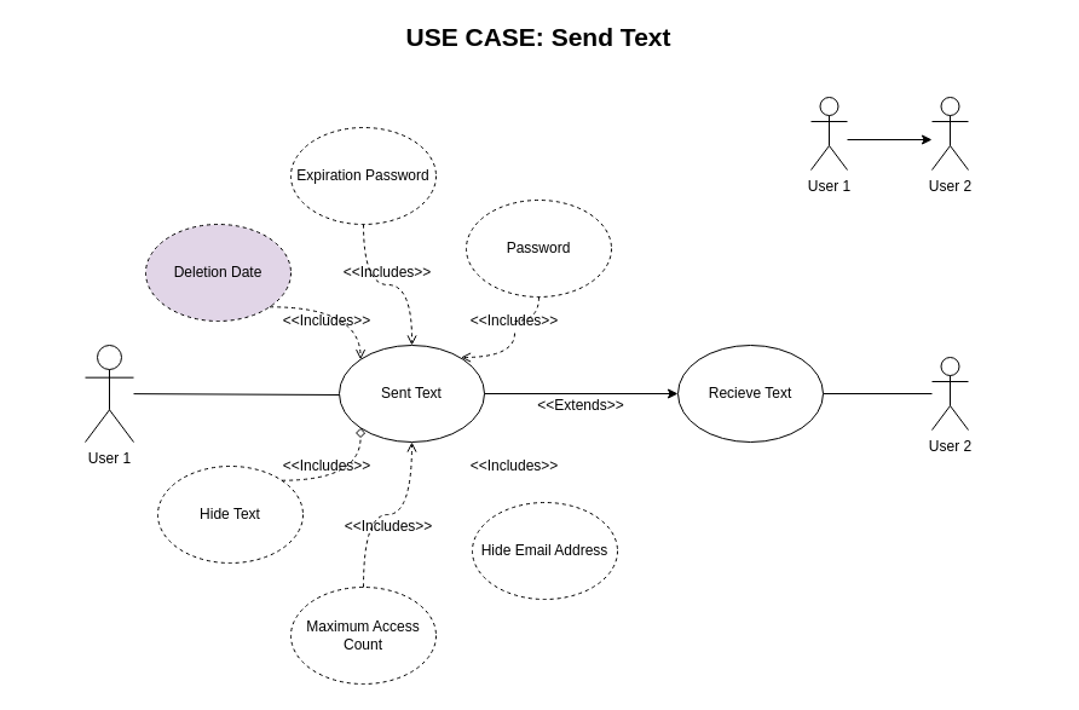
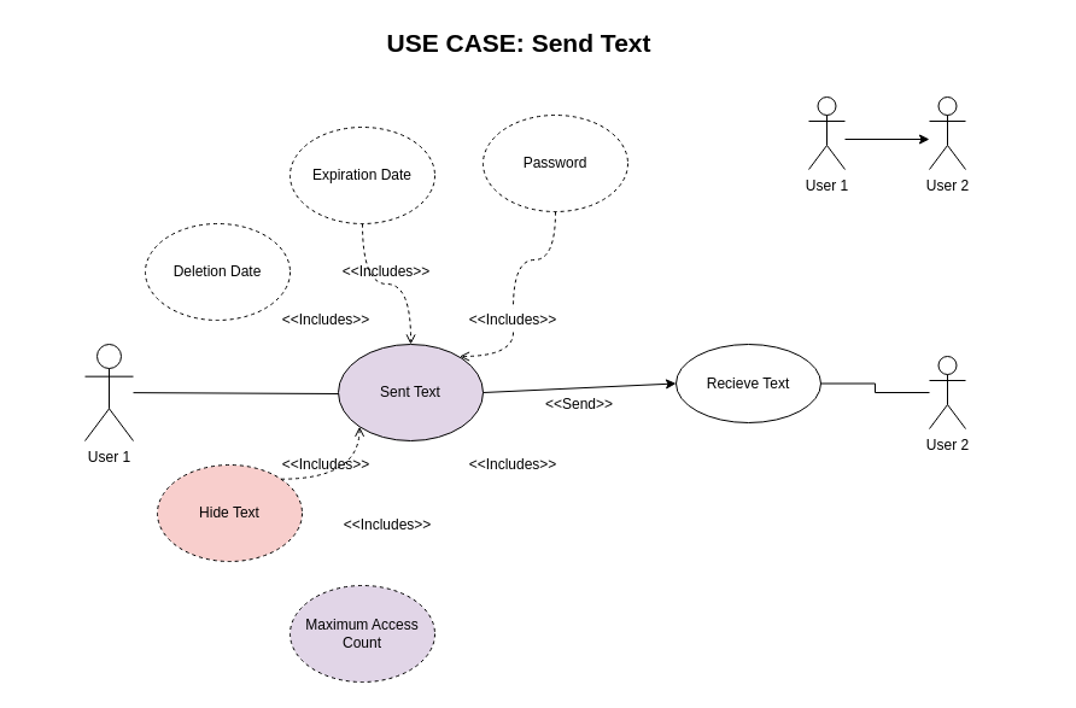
  <mxCell id="0" />
  <mxCell id="1" parent="0" />
  <mxCell id="2" style="edgeStyle=orthogonalEdgeStyle;rounded=0;orthogonalLoop=1;jettySize=auto;html=1;" parent="1" edge="1"><mxGeometry relative="1" as="geometry"><mxPoint x="700" y="115" as="sourcePoint" /><mxPoint x="770" y="115" as="targetPoint" /></mxGeometry></mxCell>
  <mxCell id="3" value="User 1" style="shape=umlActor;verticalLabelPosition=bottom;verticalAlign=top;html=1;outlineConnect=0;" parent="1" vertex="1"><mxGeometry x="670" y="80" width="30" height="60" as="geometry" /></mxCell>
  <mxCell id="4" value="User 2" style="shape=umlActor;verticalLabelPosition=bottom;verticalAlign=top;html=1;outlineConnect=0;" parent="1" vertex="1"><mxGeometry x="770" y="80" width="30" height="60" as="geometry" /></mxCell>
  <mxCell id="5" value="User 1" style="shape=umlActor;verticalLabelPosition=bottom;verticalAlign=top;html=1;outlineConnect=0;" parent="1" vertex="1"><mxGeometry x="70" y="285" width="40" height="80" as="geometry" /></mxCell>
- <mxCell id="6" value="Sent Text" style="ellipse;whiteSpace=wrap;html=1;" parent="1" vertex="1"><mxGeometry x="280" y="285" width="120" height="80" as="geometry" /></mxCell>
+ <mxCell id="6" value="Sent Text" style="ellipse;whiteSpace=wrap;html=1;fillColor=#e1d5e7;" parent="1" vertex="1"><mxGeometry x="280" y="285" width="120" height="80" as="geometry" /></mxCell>
  <mxCell id="7" value="" style="endArrow=none;html=1;" parent="1" source="5" edge="1"><mxGeometry width="50" height="50" relative="1" as="geometry"><mxPoint x="340" y="385" as="sourcePoint" /><mxPoint x="280" y="326" as="targetPoint" /></mxGeometry></mxCell>
- <mxCell id="8" value="Hide Text" style="ellipse;whiteSpace=wrap;html=1;dashed=1;" parent="1" vertex="1"><mxGeometry x="130" y="385" width="120" height="80" as="geometry" /></mxCell>
+ <mxCell id="8" value="Hide Text" style="ellipse;whiteSpace=wrap;html=1;dashed=1;fillColor=#f8cecc;" parent="1" vertex="1"><mxGeometry x="130" y="385" width="120" height="80" as="geometry" /></mxCell>
  <mxCell id="9" style="edgeStyle=orthogonalEdgeStyle;rounded=0;orthogonalLoop=1;jettySize=auto;html=1;entryX=1;entryY=0.5;entryDx=0;entryDy=0;endArrow=none;endFill=0;" parent="1" source="10" target="18" edge="1"><mxGeometry relative="1" as="geometry" /></mxCell>
  <mxCell id="10" value="User 2" style="shape=umlActor;verticalLabelPosition=bottom;verticalAlign=top;html=1;outlineConnect=0;" parent="1" vertex="1"><mxGeometry x="770" y="295" width="30" height="60" as="geometry" /></mxCell>
- <mxCell id="11" value="Deletion Date" style="ellipse;whiteSpace=wrap;html=1;dashed=1;fillColor=#e1d5e7;" parent="1" vertex="1"><mxGeometry x="120" y="185" width="120" height="80" as="geometry" /></mxCell>
- <mxCell id="12" style="edgeStyle=orthogonalEdgeStyle;rounded=1;orthogonalLoop=1;jettySize=auto;html=1;dashed=1;strokeWidth=1;endFill=0;endArrow=open;curved=1;exitX=1;exitY=1;exitDx=0;exitDy=0;entryX=0;entryY=0;entryDx=0;entryDy=0;" parent="1" source="11" target="6" edge="1"><mxGeometry relative="1" as="geometry"><mxPoint x="300" y="275" as="sourcePoint" /><mxPoint x="300" y="235" as="targetPoint" /></mxGeometry></mxCell>
- <mxCell id="13" style="edgeStyle=orthogonalEdgeStyle;rounded=1;orthogonalLoop=1;jettySize=auto;html=1;entryX=0;entryY=1;entryDx=0;entryDy=0;dashed=1;strokeWidth=1;endFill=0;endArrow=diamond;curved=1;exitX=1;exitY=0;exitDx=0;exitDy=0;" parent="1" source="8" target="6" edge="1"><mxGeometry relative="1" as="geometry"><mxPoint x="310" y="515" as="sourcePoint" /><mxPoint x="450" y="425" as="targetPoint" /></mxGeometry></mxCell>
- <mxCell id="14" value="Expiration Password" style="ellipse;whiteSpace=wrap;html=1;dashed=1;" parent="1" vertex="1"><mxGeometry x="240" y="105" width="120" height="80" as="geometry" /></mxCell>
- <mxCell id="15" value="Maximum Access Count" style="ellipse;whiteSpace=wrap;html=1;dashed=1;" parent="1" vertex="1"><mxGeometry x="240" y="485" width="120" height="80" as="geometry" /></mxCell>
- <mxCell id="16" style="edgeStyle=orthogonalEdgeStyle;rounded=1;orthogonalLoop=1;jettySize=auto;html=1;entryX=0.5;entryY=1;entryDx=0;entryDy=0;dashed=1;strokeWidth=1;endFill=0;endArrow=open;curved=1;exitX=0.5;exitY=0;exitDx=0;exitDy=0;" parent="1" source="15" target="6" edge="1"><mxGeometry relative="1" as="geometry"><mxPoint x="307.416" y="458.436" as="sourcePoint" /><mxPoint x="372.564" y="415.004" as="targetPoint" /></mxGeometry></mxCell>
+ <mxCell id="11" value="Deletion Date" style="ellipse;whiteSpace=wrap;html=1;dashed=1;" parent="1" vertex="1"><mxGeometry x="120" y="185" width="120" height="80" as="geometry" /></mxCell>
+ <mxCell id="13" style="edgeStyle=orthogonalEdgeStyle;rounded=1;orthogonalLoop=1;jettySize=auto;html=1;entryX=0;entryY=1;entryDx=0;entryDy=0;dashed=1;strokeWidth=1;endFill=0;endArrow=open;curved=1;exitX=1;exitY=0;exitDx=0;exitDy=0;" parent="1" source="8" target="6" edge="1"><mxGeometry relative="1" as="geometry"><mxPoint x="310" y="515" as="sourcePoint" /><mxPoint x="450" y="425" as="targetPoint" /></mxGeometry></mxCell>
+ <mxCell id="14" value="Expiration Date" style="ellipse;whiteSpace=wrap;html=1;dashed=1;" parent="1" vertex="1"><mxGeometry x="240" y="105" width="120" height="80" as="geometry" /></mxCell>
+ <mxCell id="15" value="Maximum Access Count" style="ellipse;whiteSpace=wrap;html=1;dashed=1;fillColor=#e1d5e7;" parent="1" vertex="1"><mxGeometry x="240" y="485" width="120" height="80" as="geometry" /></mxCell>
  <mxCell id="17" style="edgeStyle=orthogonalEdgeStyle;rounded=1;orthogonalLoop=1;jettySize=auto;html=1;dashed=1;strokeWidth=1;endFill=0;endArrow=open;curved=1;exitX=0.5;exitY=1;exitDx=0;exitDy=0;" parent="1" source="14" edge="1"><mxGeometry relative="1" as="geometry"><mxPoint x="302" y="215" as="sourcePoint" /><mxPoint x="340" y="285" as="targetPoint" /></mxGeometry></mxCell>
- <mxCell id="18" value="Recieve Text" style="ellipse;whiteSpace=wrap;html=1;" parent="1" vertex="1"><mxGeometry x="560" y="285" width="120" height="80" as="geometry" /></mxCell>
+ <mxCell id="18" value="Recieve Text" style="ellipse;whiteSpace=wrap;html=1;" parent="1" vertex="1"><mxGeometry x="560" y="285" width="120" height="65" as="geometry" /></mxCell>
  <mxCell id="19" value="" style="endArrow=classic;html=1;exitX=1;exitY=0.5;exitDx=0;exitDy=0;entryX=0;entryY=0.5;entryDx=0;entryDy=0;endFill=1;dashed=0;" parent="1" source="6" target="18" edge="1"><mxGeometry width="50" height="50" relative="1" as="geometry"><mxPoint x="430" y="385" as="sourcePoint" /><mxPoint x="480" y="335" as="targetPoint" /></mxGeometry></mxCell>
  <mxCell id="20" value="&amp;lt;&amp;lt;Includes&amp;gt;&amp;gt;" style="text;html=1;strokeColor=none;fillColor=none;align=center;verticalAlign=middle;whiteSpace=wrap;rounded=0;" parent="1" vertex="1"><mxGeometry x="280" y="215" width="80" height="20" as="geometry" /></mxCell>
  <mxCell id="21" value="&amp;lt;&amp;lt;Includes&amp;gt;&amp;gt;" style="text;html=1;strokeColor=none;fillColor=none;align=center;verticalAlign=middle;whiteSpace=wrap;rounded=0;" parent="1" vertex="1"><mxGeometry x="281" y="425" width="80" height="20" as="geometry" /></mxCell>
  <mxCell id="22" value="&amp;lt;&amp;lt;Includes&amp;gt;&amp;gt;" style="text;html=1;strokeColor=none;fillColor=none;align=center;verticalAlign=middle;whiteSpace=wrap;rounded=0;" parent="1" vertex="1"><mxGeometry x="230" y="255" width="80" height="20" as="geometry" /></mxCell>
  <mxCell id="23" value="&amp;lt;&amp;lt;Includes&amp;gt;&amp;gt;" style="text;html=1;strokeColor=none;fillColor=none;align=center;verticalAlign=middle;whiteSpace=wrap;rounded=0;" parent="1" vertex="1"><mxGeometry x="230" y="375" width="80" height="20" as="geometry" /></mxCell>
- <mxCell id="24" value="Password" style="ellipse;whiteSpace=wrap;html=1;dashed=1;" parent="1" vertex="1"><mxGeometry x="385" y="165" width="120" height="80" as="geometry" /></mxCell>
- <mxCell id="25" value="Hide Email Address" style="ellipse;whiteSpace=wrap;html=1;dashed=1;" parent="1" vertex="1"><mxGeometry x="390" y="415" width="120" height="80" as="geometry" /></mxCell>
+ <mxCell id="24" value="Password" style="ellipse;whiteSpace=wrap;html=1;dashed=1;" parent="1" vertex="1"><mxGeometry x="400" y="95" width="120" height="80" as="geometry" /></mxCell>
  <mxCell id="26" style="edgeStyle=orthogonalEdgeStyle;rounded=1;orthogonalLoop=1;jettySize=auto;html=1;dashed=1;strokeWidth=1;endFill=0;endArrow=open;curved=1;exitX=0.5;exitY=1;exitDx=0;exitDy=0;startArrow=none;" parent="1" source="27" edge="1"><mxGeometry relative="1" as="geometry"><mxPoint x="380" y="405" as="sourcePoint" /><mxPoint x="380" y="295" as="targetPoint" /></mxGeometry></mxCell>
  <mxCell id="27" value="&amp;lt;&amp;lt;Includes&amp;gt;&amp;gt;" style="text;html=1;strokeColor=none;fillColor=none;align=center;verticalAlign=middle;whiteSpace=wrap;rounded=0;" parent="1" vertex="1"><mxGeometry x="385" y="255" width="80" height="20" as="geometry" /></mxCell>
  <mxCell id="28" value="" style="edgeStyle=orthogonalEdgeStyle;rounded=1;orthogonalLoop=1;jettySize=auto;html=1;dashed=1;strokeWidth=1;endFill=0;endArrow=none;curved=1;exitX=0.5;exitY=1;exitDx=0;exitDy=0;" parent="1" source="24" target="27" edge="1"><mxGeometry relative="1" as="geometry"><mxPoint x="445" y="245" as="sourcePoint" /><mxPoint x="380" y="295" as="targetPoint" /></mxGeometry></mxCell>
  <mxCell id="29" value="&amp;lt;&amp;lt;Includes&amp;gt;&amp;gt;" style="text;html=1;strokeColor=none;fillColor=none;align=center;verticalAlign=middle;whiteSpace=wrap;rounded=0;" parent="1" vertex="1"><mxGeometry x="385" y="375" width="80" height="20" as="geometry" /></mxCell>
- <mxCell id="30" value="&amp;lt;&amp;lt;Extends&amp;gt;&amp;gt;" style="text;html=1;strokeColor=none;fillColor=none;align=center;verticalAlign=middle;whiteSpace=wrap;rounded=0;" parent="1" vertex="1"><mxGeometry x="440" y="325" width="80" height="20" as="geometry" /></mxCell>
- <mxCell id="31" value="&lt;b&gt;&lt;font style=&quot;font-size: 21px&quot;&gt;USE CASE: Send Text&lt;br&gt;&lt;/font&gt;&lt;/b&gt;" style="text;html=1;strokeColor=none;fillColor=none;align=center;verticalAlign=middle;whiteSpace=wrap;rounded=0;" parent="1" vertex="1"><mxGeometry x="20" y="20" width="850" height="20" as="geometry" /></mxCell>
+ <mxCell id="30" value="&amp;lt;&amp;lt;Send&amp;gt;&amp;gt;" style="text;html=1;strokeColor=none;fillColor=none;align=center;verticalAlign=middle;whiteSpace=wrap;rounded=0;" parent="1" vertex="1"><mxGeometry x="440" y="325" width="80" height="20" as="geometry" /></mxCell>
+ <mxCell id="31" value="&lt;b&gt;&lt;font style=&quot;font-size: 21px&quot;&gt;USE CASE: Send Text&lt;br&gt;&lt;/font&gt;&lt;/b&gt;" style="text;html=1;strokeColor=none;fillColor=none;align=center;verticalAlign=middle;whiteSpace=wrap;rounded=0;" parent="1" vertex="1"><mxGeometry x="5" y="25" width="850" height="20" as="geometry" /></mxCell>
